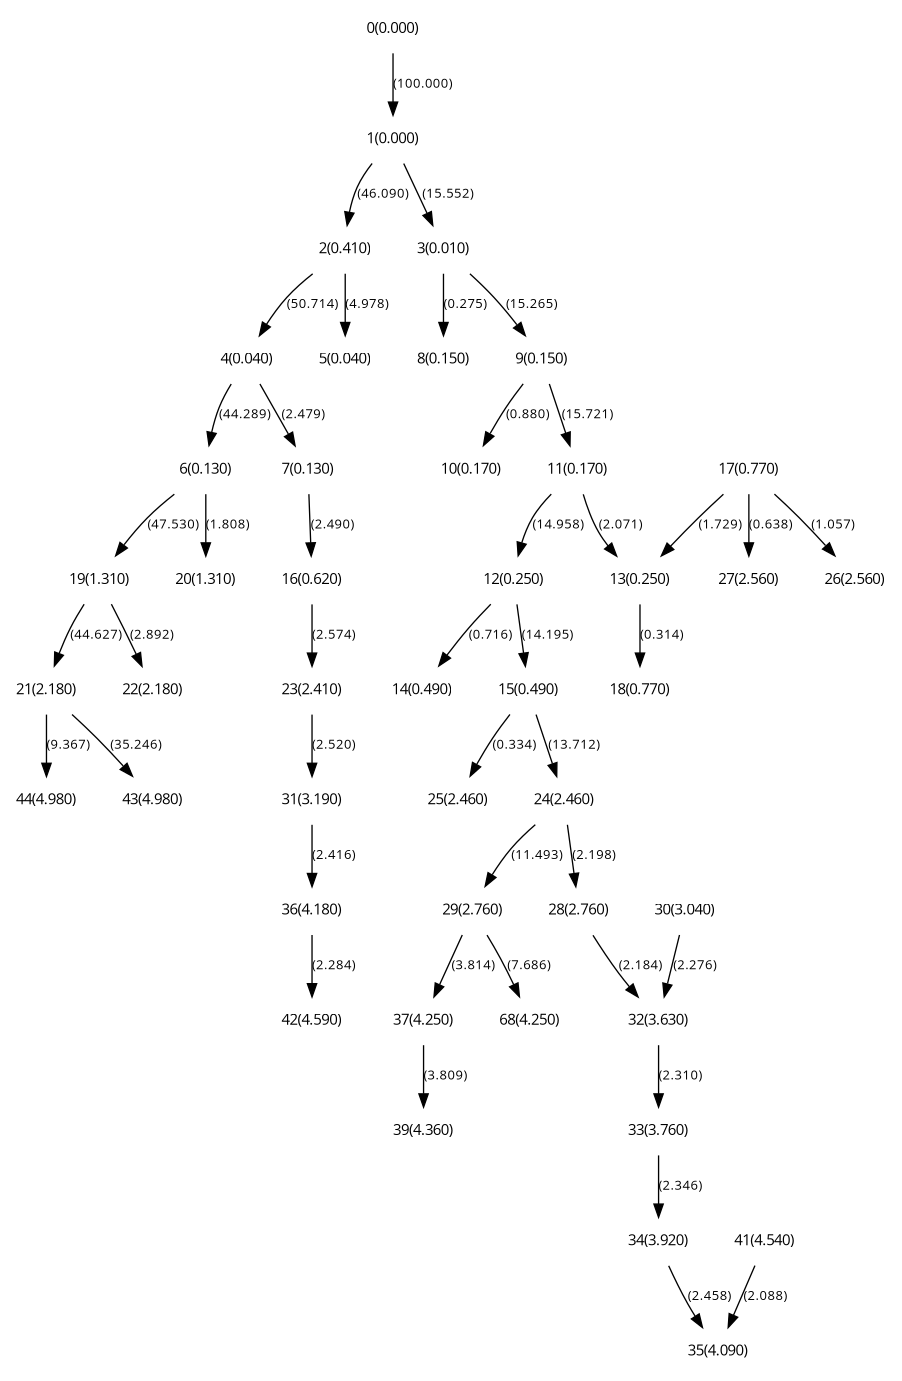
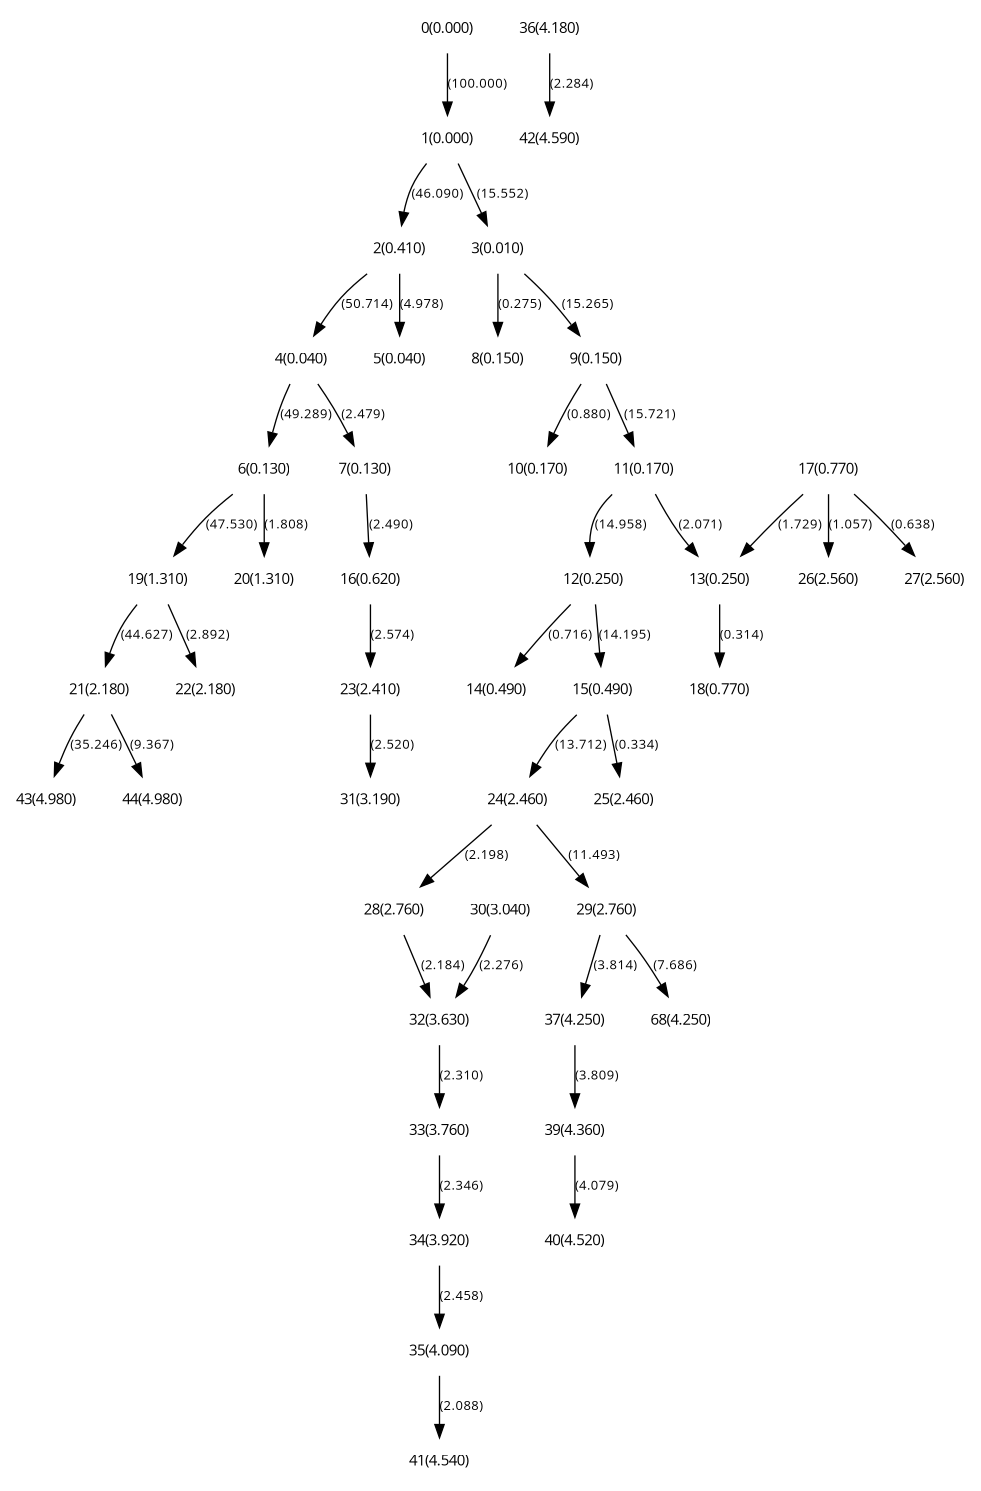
  digraph {
    fontname="Open Sans"
    rankdir=TB
    node [fontname="Open Sans" fontsize=11 shape=plaintext]
    edge [fontname="Open Sans" fontsize=10]
    n1 [label="0(0.000)"]
    n2 [label="1(0.000)"]
    n3 [label="2(0.410)"]
    n4 [label="3(0.010)"]
    n5 [label="4(0.040)"]
    n6 [label="5(0.040)"]
    n7 [label="8(0.150)"]
    n8 [label="9(0.150)"]
    n9 [label="6(0.130)"]
    n10 [label="7(0.130)"]
    n11 [label="10(0.170)"]
    n12 [label="11(0.170)"]
    n13 [label="19(1.310)"]
    n14 [label="20(1.310)"]
    n15 [label="16(0.620)"]
    n16 [label="21(2.180)"]
    n17 [label="22(2.180)"]
    n18 [label="23(2.410)"]
    n19 [label="12(0.250)"]
    n20 [label="13(0.250)"]
    n21 [label="14(0.490)"]
    n22 [label="15(0.490)"]
    n23 [label="18(0.770)"]
    n24 [label="24(2.460)"]
    n25 [label="25(2.460)"]
    n26 [label="17(0.770)"]
    n27 [label="26(2.560)"]
    n28 [label="27(2.560)"]
    n29 [label="28(2.760)"]
    n30 [label="29(2.760)"]
    n31 [label="31(3.190)"]
    n32 [label="43(4.980)"]
    n33 [label="44(4.980)"]
    n34 [label="36(4.180)"]
    n35 [label="32(3.630)"]
    n36 [label="37(4.250)"]
    n37 [label="68(4.250)"]
    n38 [label="30(3.040)"]
    n39 [label="39(4.360)"]
    n40 [label="33(3.760)"]
    n41 [label="42(4.590)"]
    n42 [label="34(3.920)"]
    n43 [label="35(4.090)"]
    n44 [label="41(4.540)"]
+   n45 [label="40(4.520)"]
    n1 -> n2 [label="(100.000)"]
    n2 -> n3 [label="(46.090)"]
    n2 -> n4 [label="(15.552)"]
    n3 -> n5 [label="(50.714)"]
    n3 -> n6 [label="(4.978)"]
    n4 -> n7 [label="(0.275)"]
    n4 -> n8 [label="(15.265)"]
-   n5 -> n9 [label="(44.289)"]
+   n5 -> n9 [label="(49.289)"]
    n5 -> n10 [label="(2.479)"]
    n8 -> n11 [label="(0.880)"]
    n8 -> n12 [label="(15.721)"]
    n9 -> n13 [label="(47.530)"]
    n9 -> n14 [label="(1.808)"]
    n10 -> n15 [label="(2.490)"]
    n12 -> n19 [label="(14.958)"]
    n12 -> n20 [label="(2.071)"]
    n13 -> n16 [label="(44.627)"]
    n13 -> n17 [label="(2.892)"]
    n15 -> n18 [label="(2.574)"]
    n16 -> n32 [label="(35.246)"]
    n16 -> n33 [label="(9.367)"]
    n18 -> n31 [label="(2.520)"]
    n19 -> n21 [label="(0.716)"]
    n19 -> n22 [label="(14.195)"]
    n20 -> n23 [label="(0.314)"]
    n22 -> n24 [label="(13.712)"]
    n22 -> n25 [label="(0.334)"]
    n24 -> n29 [label="(2.198)"]
    n24 -> n30 [label="(11.493)"]
    n26 -> n20 [label="(1.729)"]
    n26 -> n27 [label="(1.057)"]
    n26 -> n28 [label="(0.638)"]
    n29 -> n35 [label="(2.184)"]
    n30 -> n36 [label="(3.814)"]
    n30 -> n37 [label="(7.686)"]
-   n31 -> n34 [label="(2.416)"]
    n34 -> n41 [label="(2.284)"]
    n35 -> n40 [label="(2.310)"]
    n36 -> n39 [label="(3.809)"]
    n38 -> n35 [label="(2.276)"]
+   n39 -> n45 [label="(4.079)"]
    n40 -> n42 [label="(2.346)"]
    n42 -> n43 [label="(2.458)"]
-   n44 -> n43 [label="(2.088)"]
+   n43 -> n44 [label="(2.088)"]
  }
